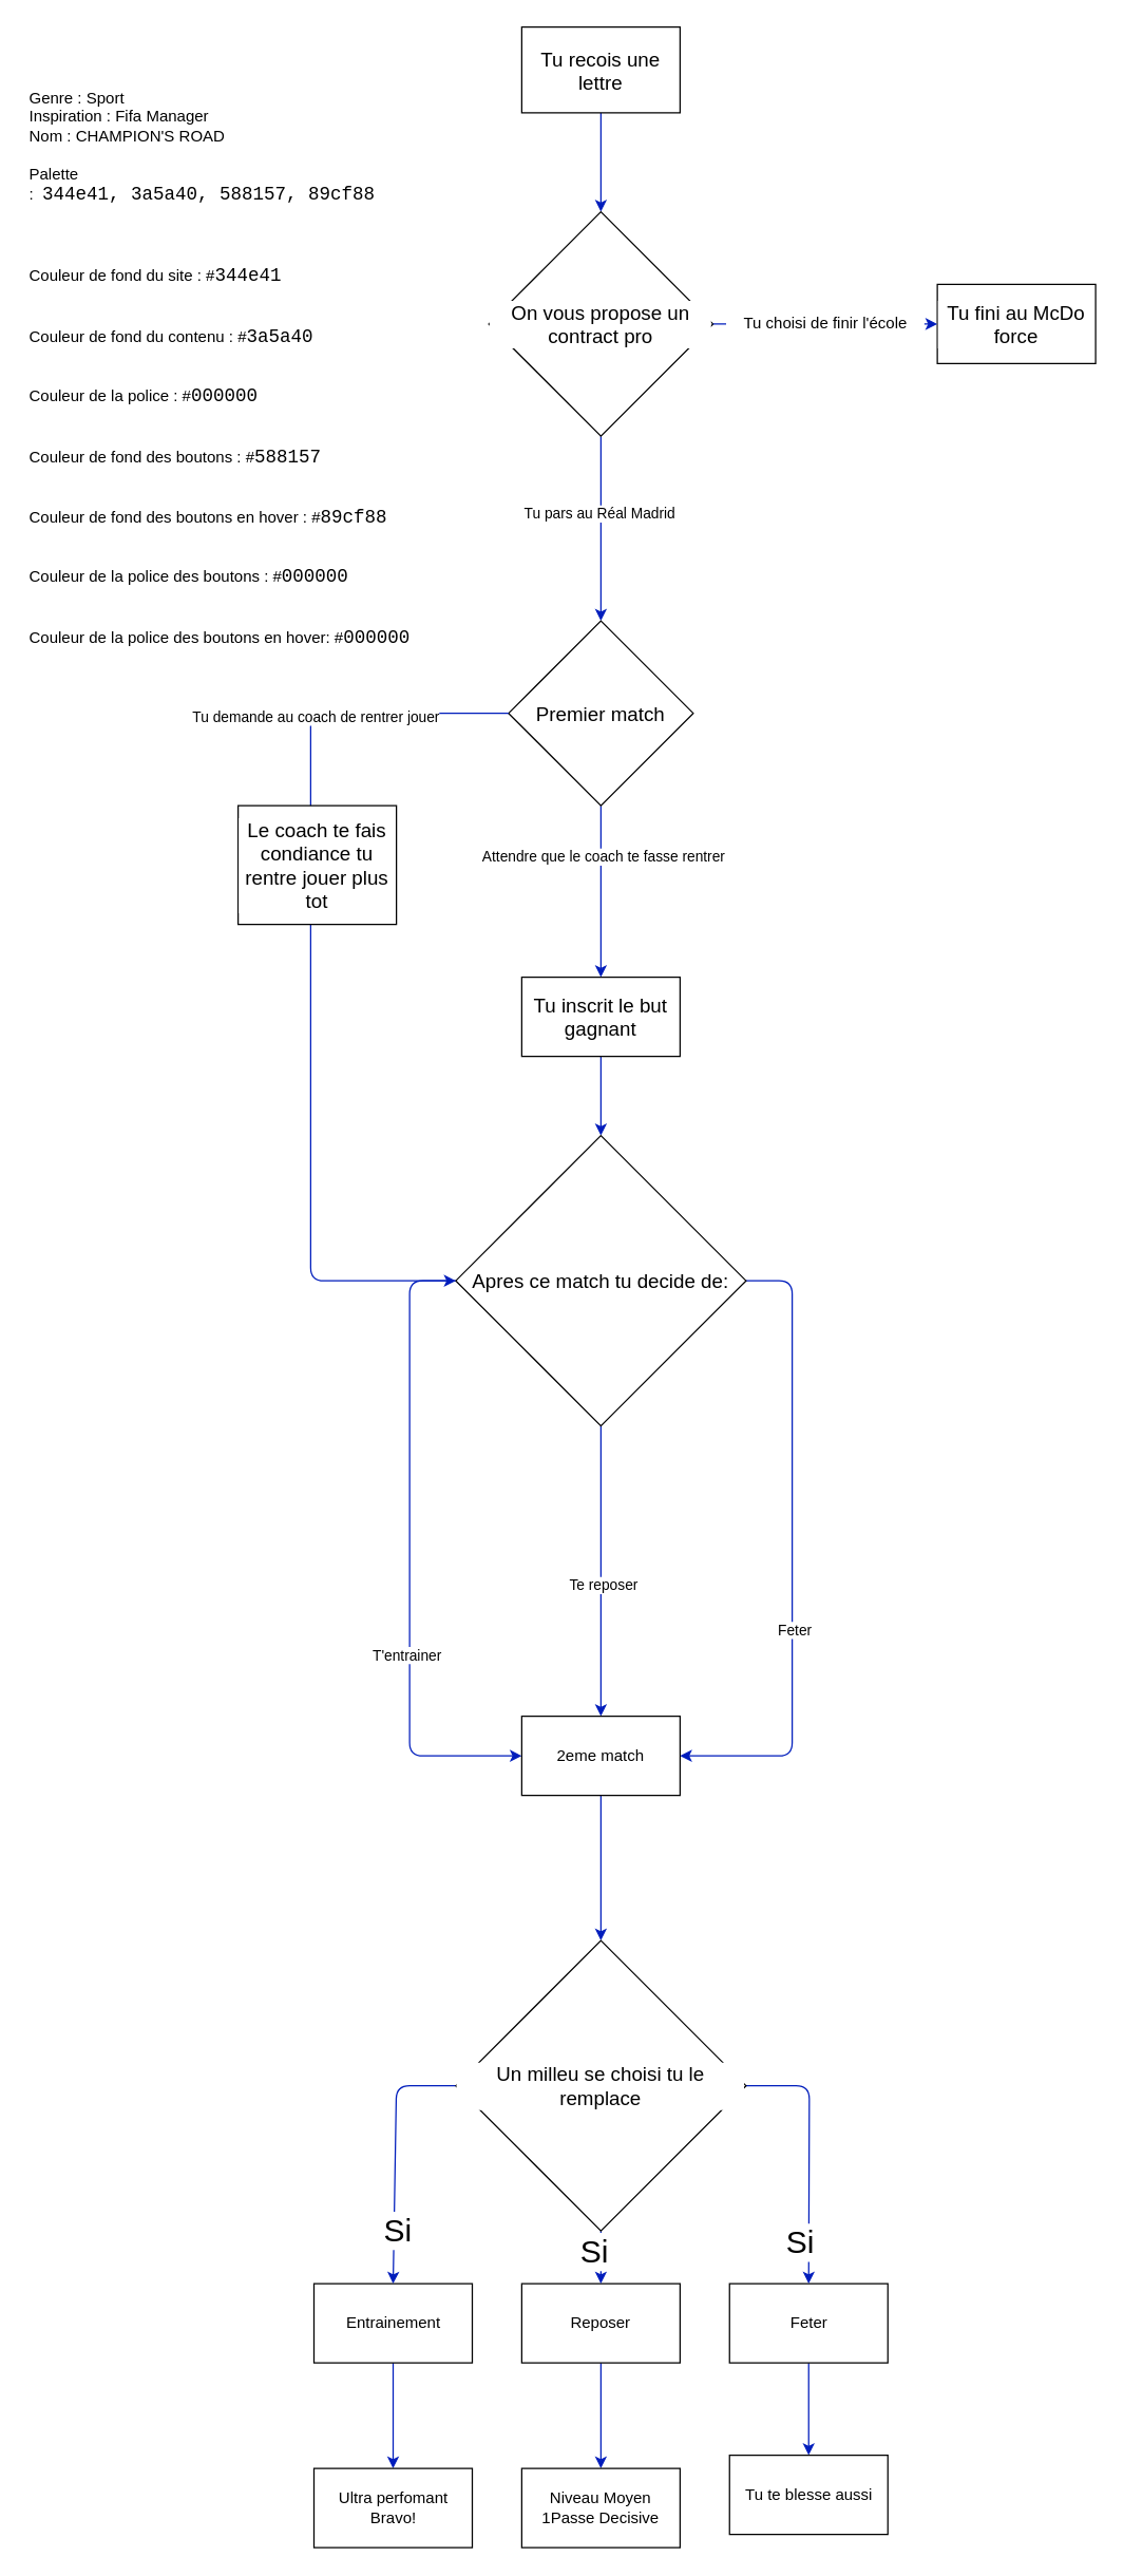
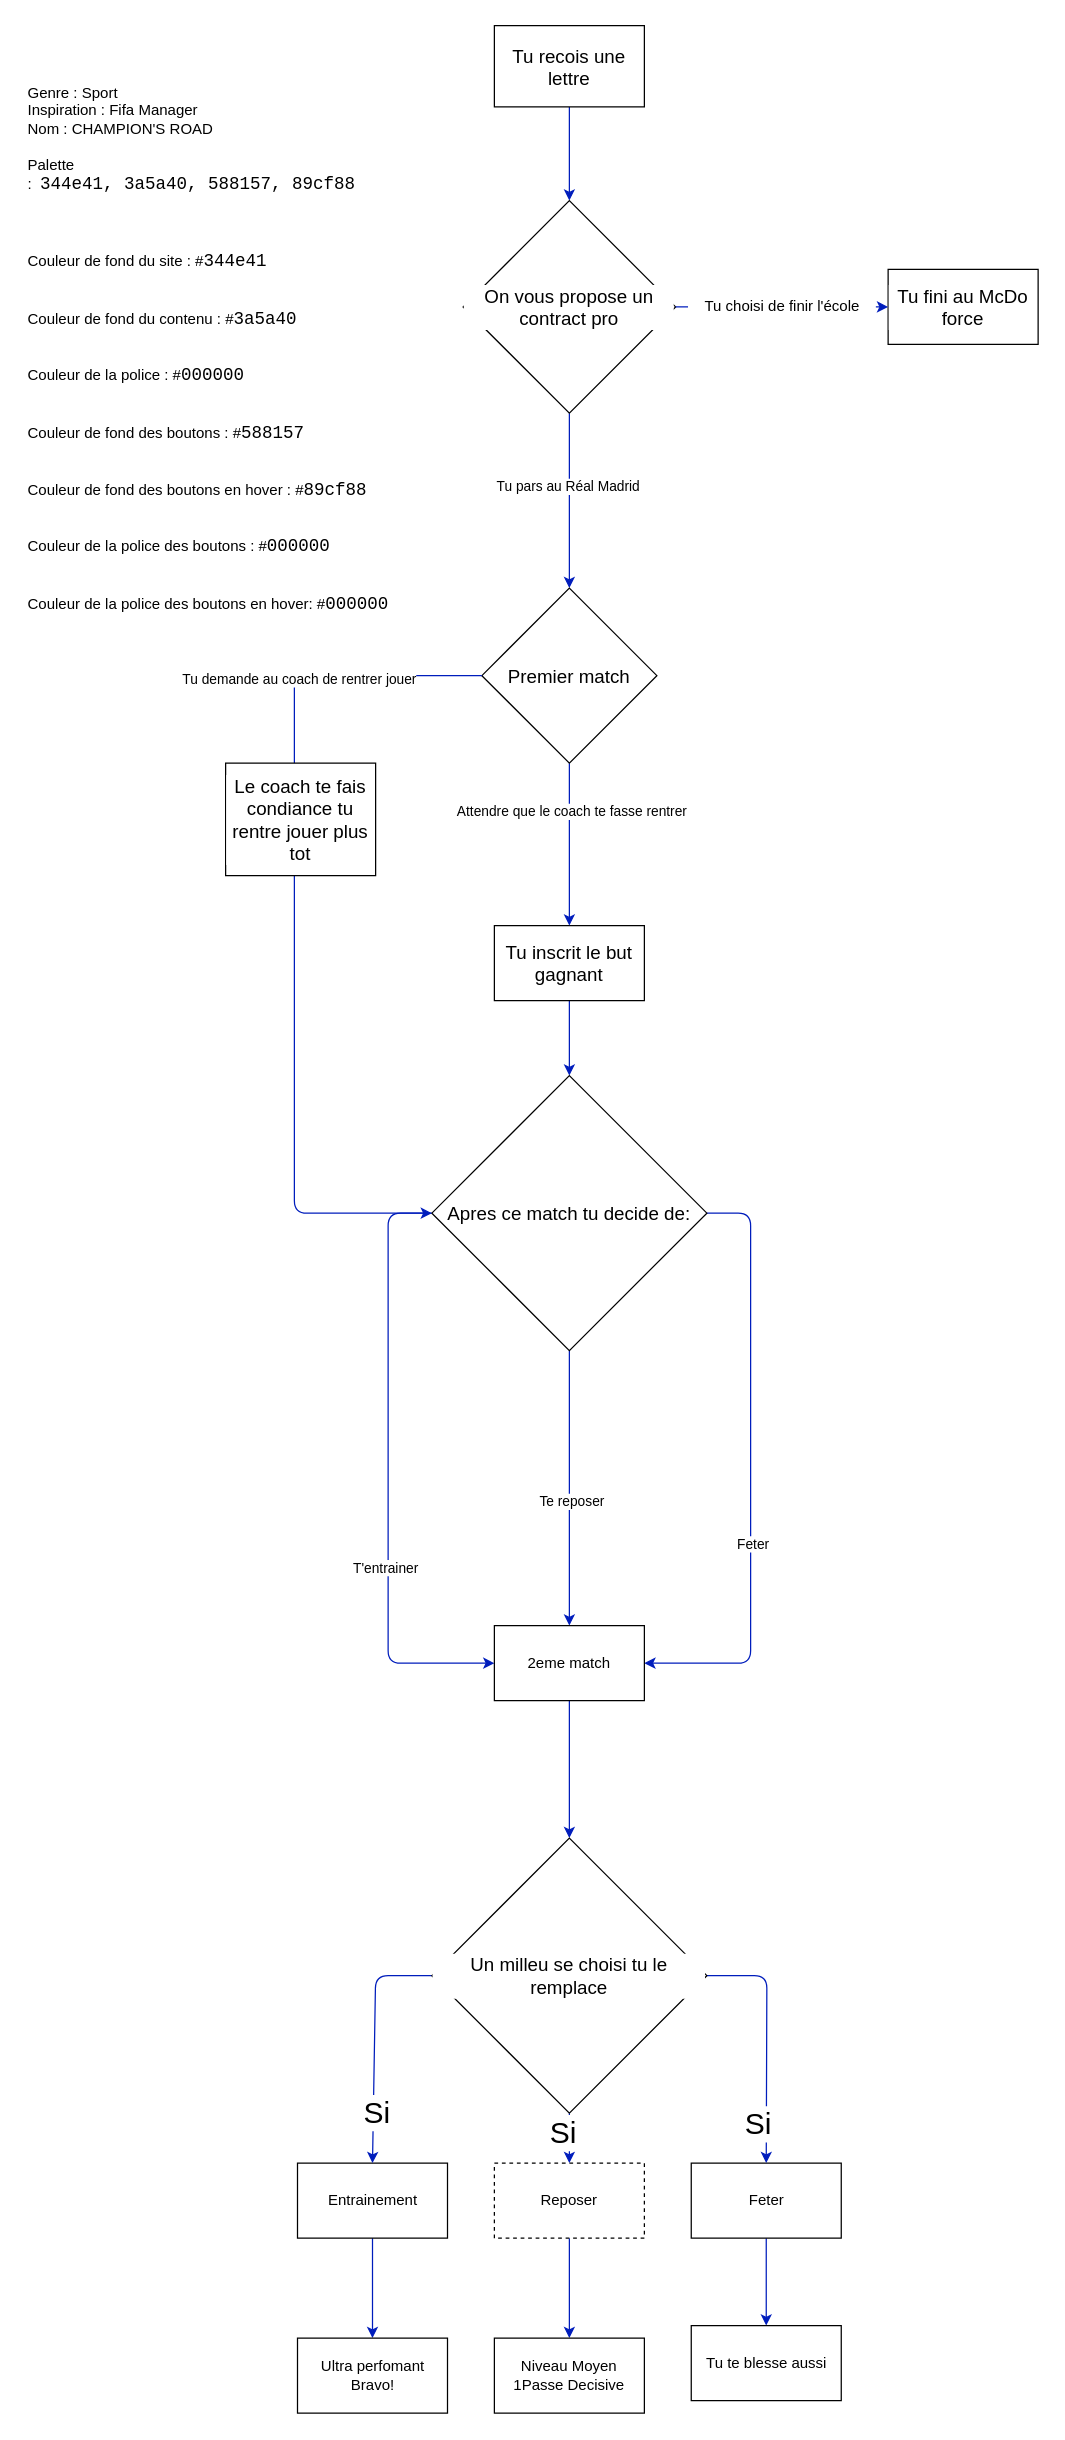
  <mxCell id="0" />
  <mxCell id="1" parent="0" />
  <mxCell id="2" style="edgeStyle=none;html=1;exitX=0.5;exitY=1;exitDx=0;exitDy=0;fontSize=15;entryX=0.5;entryY=0;entryDx=0;entryDy=0;fillColor=#0050ef;strokeColor=#001DBC;" parent="1" source="3" target="10" edge="1"><mxGeometry relative="1" as="geometry"><mxPoint x="380" y="110" as="targetPoint" /></mxGeometry></mxCell>
  <mxCell id="3" value="Tu recois une lettre" style="rounded=0;whiteSpace=wrap;html=1;fontSize=15;fontColor=#000000;labelBackgroundColor=#FFFFFF;" parent="1" vertex="1"><mxGeometry x="395" width="120" height="65" as="geometry" y="20" /></mxCell>
  <mxCell id="4" value="Tu fini au McDo force" style="rounded=0;whiteSpace=wrap;html=1;fontSize=15;fontColor=#000000;labelBackgroundColor=#FFFFFF;" parent="1" vertex="1"><mxGeometry x="710" y="215" width="120" height="60" as="geometry" /></mxCell>
  <mxCell id="5" style="edgeStyle=none;html=1;entryX=0;entryY=0.5;entryDx=0;entryDy=0;fontSize=15;exitX=1;exitY=0.5;exitDx=0;exitDy=0;fillColor=#0050ef;strokeColor=#001DBC;startArrow=none;" parent="1" source="45" target="4" edge="1"><mxGeometry relative="1" as="geometry"><mxPoint x="440" y="230" as="sourcePoint" /></mxGeometry></mxCell>
  <mxCell id="6" style="edgeStyle=none;html=1;exitX=0.5;exitY=1;exitDx=0;exitDy=0;entryX=0.5;entryY=0;entryDx=0;entryDy=0;fontSize=15;fillColor=#0050ef;strokeColor=#001DBC;" parent="1" source="10" target="14" edge="1"><mxGeometry relative="1" as="geometry"><mxPoint x="320" y="230" as="sourcePoint" /><mxPoint x="380" y="420" as="targetPoint" /></mxGeometry></mxCell>
  <mxCell id="7" value="Tu pars au Réal Madrid" style="edgeLabel;html=1;align=center;verticalAlign=middle;resizable=0;points=[];fontColor=#000000;labelBackgroundColor=#FFFFFF;" parent="6" vertex="1" connectable="0"><mxGeometry x="-0.171" y="-2" relative="1" as="geometry"><mxPoint as="offset" /></mxGeometry></mxCell>
  <mxCell id="8" style="edgeStyle=none;html=1;exitX=0.5;exitY=1;exitDx=0;exitDy=0;entryX=0.5;entryY=0;entryDx=0;entryDy=0;fontSize=15;fillColor=#0050ef;strokeColor=#001DBC;" parent="1" source="9" target="21" edge="1"><mxGeometry relative="1" as="geometry" /></mxCell>
  <mxCell id="9" value="Tu inscrit le but gagnant" style="rounded=0;whiteSpace=wrap;html=1;fontSize=15;fontColor=#000000;labelBackgroundColor=#FFFFFF;" parent="1" vertex="1"><mxGeometry x="395" y="740" width="120" height="60" as="geometry" /></mxCell>
  <mxCell id="10" value="On vous propose un contract pro" style="rhombus;whiteSpace=wrap;html=1;fontSize=15;fontColor=#000000;labelBackgroundColor=#FFFFFF;" parent="1" vertex="1"><mxGeometry x="370" y="160" width="170" height="170" as="geometry" /></mxCell>
  <mxCell id="11" style="edgeStyle=none;html=1;exitX=0;exitY=0.5;exitDx=0;exitDy=0;fontSize=15;" parent="1" source="14" edge="1"><mxGeometry relative="1" as="geometry"><mxPoint x="445" y="540.286" as="targetPoint" /></mxGeometry></mxCell>
  <mxCell id="12" style="edgeStyle=none;html=1;exitX=0.5;exitY=1;exitDx=0;exitDy=0;entryX=0.5;entryY=0;entryDx=0;entryDy=0;fillColor=#0050ef;strokeColor=#001DBC;" parent="1" source="14" target="9" edge="1"><mxGeometry relative="1" as="geometry" /></mxCell>
  <mxCell id="13" value="Attendre que le coach te fasse rentrer" style="edgeLabel;html=1;align=center;verticalAlign=middle;resizable=0;points=[];fontColor=#000000;labelBackgroundColor=#FFFFFF;" parent="12" vertex="1" connectable="0"><mxGeometry x="-0.415" y="1" relative="1" as="geometry"><mxPoint as="offset" /></mxGeometry></mxCell>
  <mxCell id="14" value="Premier match" style="rhombus;whiteSpace=wrap;html=1;fontSize=15;fontColor=#000000;labelBackgroundColor=#FFFFFF;" parent="1" vertex="1"><mxGeometry x="385" y="470" width="140" height="140" as="geometry" /></mxCell>
  <mxCell id="15" style="edgeStyle=none;html=1;exitX=0;exitY=0.5;exitDx=0;exitDy=0;entryX=0;entryY=0.5;entryDx=0;entryDy=0;fillColor=#0050ef;strokeColor=#001DBC;" parent="1" source="21" target="27" edge="1"><mxGeometry relative="1" as="geometry"><mxPoint x="260" y="1200" as="targetPoint" /><Array as="points"><mxPoint x="310" y="970" /><mxPoint x="310" y="1330" /><mxPoint x="380" y="1330" /></Array></mxGeometry></mxCell>
  <mxCell id="16" value="T'entrainer" style="edgeLabel;html=1;align=center;verticalAlign=middle;resizable=0;points=[];fontColor=#000000;labelBackgroundColor=#FFFFFF;" parent="15" vertex="1" connectable="0"><mxGeometry x="0.327" y="-3" relative="1" as="geometry"><mxPoint as="offset" /></mxGeometry></mxCell>
  <mxCell id="17" style="edgeStyle=none;html=1;exitX=0.5;exitY=1;exitDx=0;exitDy=0;entryX=0.5;entryY=0;entryDx=0;entryDy=0;fillColor=#0050ef;strokeColor=#001DBC;" parent="1" source="21" target="27" edge="1"><mxGeometry relative="1" as="geometry" /></mxCell>
  <mxCell id="18" value="Te reposer" style="edgeLabel;html=1;align=center;verticalAlign=middle;resizable=0;points=[];fontColor=#000000;labelBackgroundColor=#FFFFFF;" parent="17" vertex="1" connectable="0"><mxGeometry x="-0.167" y="1" relative="1" as="geometry"><mxPoint y="28" as="offset" /></mxGeometry></mxCell>
  <mxCell id="19" style="edgeStyle=none;html=1;exitX=1;exitY=0.5;exitDx=0;exitDy=0;entryX=1;entryY=0.5;entryDx=0;entryDy=0;fillColor=#0050ef;strokeColor=#001DBC;" parent="1" source="21" target="27" edge="1"><mxGeometry relative="1" as="geometry"><mxPoint x="600" y="1300" as="targetPoint" /><Array as="points"><mxPoint x="600" y="970" /><mxPoint x="600" y="1330" /></Array></mxGeometry></mxCell>
  <mxCell id="20" value="Feter" style="edgeLabel;html=1;align=center;verticalAlign=middle;resizable=0;points=[];fontColor=#000000;labelBackgroundColor=#FFFFFF;" parent="19" vertex="1" connectable="0"><mxGeometry x="0.244" y="1" relative="1" as="geometry"><mxPoint as="offset" /></mxGeometry></mxCell>
  <mxCell id="21" value="Apres ce match tu decide de:" style="rhombus;whiteSpace=wrap;html=1;fontSize=15;fontColor=#000000;labelBackgroundColor=#FFFFFF;" parent="1" vertex="1"><mxGeometry x="345" y="860" width="220" height="220" as="geometry" /></mxCell>
  <mxCell id="22" style="edgeStyle=none;html=1;exitX=0;exitY=0.5;exitDx=0;exitDy=0;entryX=0;entryY=0.5;entryDx=0;entryDy=0;fontSize=15;fillColor=#0050ef;strokeColor=#001DBC;" parent="1" source="14" target="21" edge="1"><mxGeometry relative="1" as="geometry"><Array as="points"><mxPoint x="235" y="540" /><mxPoint x="235" y="970" /></Array><mxPoint x="235" y="585" as="sourcePoint" /></mxGeometry></mxCell>
  <mxCell id="23" value="Tu demande au coach de rentrer jouer" style="edgeLabel;html=1;align=center;verticalAlign=middle;resizable=0;points=[];fontColor=#000000;labelBackgroundColor=#FFFFFF;" parent="22" vertex="1" connectable="0"><mxGeometry x="-0.56" y="3" relative="1" as="geometry"><mxPoint as="offset" /></mxGeometry></mxCell>
  <mxCell id="24" value="Le coach te fais condiance tu rentre jouer plus tot" style="rounded=0;whiteSpace=wrap;html=1;fontSize=15;fontColor=#000000;labelBackgroundColor=#FFFFFF;" parent="1" vertex="1"><mxGeometry x="180" y="610" width="120" height="90" as="geometry" /></mxCell>
  <mxCell id="25" value="Genre : Sport&lt;br&gt;Inspiration : Fifa Manager&lt;br&gt;Nom : CHAMPION'S ROAD&lt;br&gt;&lt;br&gt;Palette :&amp;nbsp;&amp;nbsp;&lt;span style=&quot;font-family: Consolas, &amp;quot;Courier New&amp;quot;, monospace; font-size: 14px;&quot;&gt;344e41,&amp;nbsp;&lt;/span&gt;&lt;span style=&quot;font-family: Consolas, &amp;quot;Courier New&amp;quot;, monospace; font-size: 14px;&quot;&gt;3a5a40,&amp;nbsp;&lt;/span&gt;&lt;span style=&quot;font-family: Consolas, &amp;quot;Courier New&amp;quot;, monospace; font-size: 14px;&quot;&gt;588157,&amp;nbsp;&lt;/span&gt;&lt;span style=&quot;font-family: Consolas, &amp;quot;Courier New&amp;quot;, monospace; font-size: 14px;&quot;&gt;89cf88&lt;/span&gt;&amp;nbsp;&lt;span style=&quot;font-family: Consolas, &amp;quot;Courier New&amp;quot;, monospace; font-size: 14px;&quot;&gt;&lt;br&gt;&amp;nbsp;&lt;/span&gt;&lt;br&gt;&lt;br&gt;&lt;br&gt;Couleur de fond du site : #&lt;span style=&quot;font-family: Consolas, &amp;quot;Courier New&amp;quot;, monospace; font-size: 14px;&quot;&gt;344e41&lt;/span&gt;&lt;br&gt;&lt;br&gt;&lt;br&gt;Couleur de fond du contenu : #&lt;span style=&quot;font-family: Consolas, &amp;quot;Courier New&amp;quot;, monospace; font-size: 14px;&quot;&gt;3a5a40&lt;/span&gt;&lt;br&gt;&lt;br&gt;&lt;br&gt;Couleur de la police : #&lt;span style=&quot;font-family: Consolas, &amp;quot;Courier New&amp;quot;, monospace; font-size: 14px;&quot;&gt;000000&lt;/span&gt;&lt;br&gt;&lt;br&gt;&lt;br&gt;Couleur de fond des boutons : #&lt;span style=&quot;font-family: Consolas, &amp;quot;Courier New&amp;quot;, monospace; font-size: 14px;&quot;&gt;588157&lt;/span&gt;&lt;br&gt;&lt;br&gt;&lt;br&gt;Couleur de fond des boutons en hover : #&lt;span style=&quot;font-family: Consolas, &amp;quot;Courier New&amp;quot;, monospace; font-size: 14px;&quot;&gt;89cf88&lt;/span&gt;&amp;nbsp;&lt;br&gt;&lt;br&gt;&lt;br&gt;Couleur de la police des boutons : #&lt;span style=&quot;font-family: Consolas, &amp;quot;Courier New&amp;quot;, monospace; font-size: 14px;&quot;&gt;000000&lt;/span&gt;&lt;br&gt;&lt;br&gt;&lt;br&gt;Couleur de la police des boutons en hover: #&lt;span style=&quot;font-family: Consolas, &amp;quot;Courier New&amp;quot;, monospace; font-size: 14px;&quot;&gt;000000&lt;/span&gt;" style="text;whiteSpace=wrap;html=1;fillColor=default;" parent="1" vertex="1"><mxGeometry x="20" y="60" width="300" height="420" as="geometry" /></mxCell>
  <mxCell id="26" style="edgeStyle=none;html=1;exitX=0.5;exitY=1;exitDx=0;exitDy=0;entryX=0.5;entryY=0;entryDx=0;entryDy=0;fillColor=#0050ef;strokeColor=#001DBC;" parent="1" source="27" target="38" edge="1"><mxGeometry relative="1" as="geometry" /></mxCell>
  <mxCell id="27" value="2eme match" style="rounded=0;whiteSpace=wrap;html=1;fontColor=#000000;labelBackgroundColor=#FFFFFF;" parent="1" vertex="1"><mxGeometry x="395" y="1300" width="120" height="60" as="geometry" /></mxCell>
  <mxCell id="28" style="edgeStyle=none;html=1;exitX=0.5;exitY=1;exitDx=0;exitDy=0;fillColor=#0050ef;strokeColor=#001DBC;" parent="1" source="29" target="39" edge="1"><mxGeometry relative="1" as="geometry" /></mxCell>
  <mxCell id="29" value="Entrainement" style="rounded=0;whiteSpace=wrap;html=1;fontColor=#000000;labelBackgroundColor=#FFFFFF;" parent="1" vertex="1"><mxGeometry x="237.5" y="1730" width="120" height="60" as="geometry" /></mxCell>
  <mxCell id="30" style="edgeStyle=none;html=1;exitX=0.5;exitY=1;exitDx=0;exitDy=0;fillColor=#0050ef;strokeColor=#001DBC;" parent="1" source="31" target="41" edge="1"><mxGeometry relative="1" as="geometry" /></mxCell>
  <mxCell id="31" value="Feter" style="rounded=0;whiteSpace=wrap;html=1;fontColor=#000000;labelBackgroundColor=#FFFFFF;" parent="1" vertex="1"><mxGeometry x="552.5" y="1730" width="120" height="60" as="geometry" /></mxCell>
  <mxCell id="32" style="edgeStyle=none;html=1;exitX=0.5;exitY=1;exitDx=0;exitDy=0;entryX=0.5;entryY=0;entryDx=0;entryDy=0;fillColor=#0050ef;strokeColor=#001DBC;" parent="1" source="33" target="40" edge="1"><mxGeometry relative="1" as="geometry" /></mxCell>
- <mxCell id="33" value="Reposer" style="rounded=0;whiteSpace=wrap;html=1;fontColor=#000000;labelBackgroundColor=#FFFFFF;" parent="1" vertex="1"><mxGeometry x="395" y="1730" width="120" height="60" as="geometry" /></mxCell>
+ <mxCell id="33" value="Reposer" style="rounded=0;whiteSpace=wrap;html=1;fontColor=#000000;labelBackgroundColor=#FFFFFF;dashed=1;" parent="1" vertex="1"><mxGeometry x="395" y="1730" width="120" height="60" as="geometry" /></mxCell>
  <mxCell id="34" style="edgeStyle=none;html=1;exitX=0;exitY=0.5;exitDx=0;exitDy=0;entryX=0.5;entryY=0;entryDx=0;entryDy=0;fillColor=#0050ef;strokeColor=#001DBC;" parent="1" source="38" target="29" edge="1"><mxGeometry relative="1" as="geometry"><Array as="points"><mxPoint x="300" y="1580" /></Array></mxGeometry></mxCell>
  <mxCell id="35" value="&lt;font style=&quot;font-size: 24px;&quot;&gt;Si&lt;/font&gt;" style="edgeLabel;html=1;align=center;verticalAlign=middle;resizable=0;points=[];fontColor=#000000;labelBackgroundColor=#FFFFFF;" parent="34" vertex="1" connectable="0"><mxGeometry x="0.057" y="1" relative="1" as="geometry"><mxPoint y="51" as="offset" /></mxGeometry></mxCell>
  <mxCell id="36" style="edgeStyle=none;html=1;exitX=1;exitY=0.5;exitDx=0;exitDy=0;entryX=0.5;entryY=0;entryDx=0;entryDy=0;fillColor=#0050ef;strokeColor=#001DBC;" parent="1" source="38" target="31" edge="1"><mxGeometry relative="1" as="geometry"><Array as="points"><mxPoint x="613" y="1580" /></Array></mxGeometry></mxCell>
  <mxCell id="37" style="edgeStyle=none;html=1;exitX=0.5;exitY=1;exitDx=0;exitDy=0;entryX=0.5;entryY=0;entryDx=0;entryDy=0;fillColor=#0050ef;strokeColor=#001DBC;" parent="1" source="38" target="33" edge="1"><mxGeometry relative="1" as="geometry" /></mxCell>
  <mxCell id="38" value="Un milleu se choisi&amp;nbsp;tu le remplace" style="rhombus;whiteSpace=wrap;html=1;fontSize=15;fontColor=#000000;labelBackgroundColor=#FFFFFF;" parent="1" vertex="1"><mxGeometry x="345" y="1470" width="220" height="220" as="geometry" /></mxCell>
  <mxCell id="39" value="Ultra perfomant&lt;br&gt;Bravo!" style="rounded=0;whiteSpace=wrap;html=1;" parent="1" vertex="1"><mxGeometry x="237.5" y="1870" width="120" height="60" as="geometry" /></mxCell>
  <mxCell id="40" value="Niveau Moyen 1Passe Decisive" style="rounded=0;whiteSpace=wrap;html=1;" parent="1" vertex="1"><mxGeometry x="395" y="1870" width="120" height="60" as="geometry" /></mxCell>
  <mxCell id="41" value="Tu te blesse aussi" style="rounded=0;whiteSpace=wrap;html=1;" parent="1" vertex="1"><mxGeometry x="552.5" y="1860" width="120" height="60" as="geometry" /></mxCell>
  <mxCell id="42" value="&lt;font style=&quot;font-size: 24px;&quot;&gt;Si&lt;/font&gt;" style="edgeLabel;html=1;align=center;verticalAlign=middle;resizable=0;points=[];fontColor=#000000;labelBackgroundColor=#FFFFFF;" parent="1" vertex="1" connectable="0"><mxGeometry x="357.505" y="1669.998" as="geometry"><mxPoint x="92" y="36" as="offset" /></mxGeometry></mxCell>
  <mxCell id="43" value="&lt;font style=&quot;font-size: 24px;&quot;&gt;Si&lt;/font&gt;" style="edgeLabel;html=1;align=center;verticalAlign=middle;resizable=0;points=[];fontColor=#000000;labelBackgroundColor=#FFFFFF;" parent="1" vertex="1" connectable="0"><mxGeometry x="365.025" y="1689.538" as="geometry"><mxPoint x="240" y="9" as="offset" /></mxGeometry></mxCell>
  <mxCell id="44" value="" style="edgeStyle=none;html=1;entryX=0;entryY=0.5;entryDx=0;entryDy=0;fontSize=15;exitX=1;exitY=0.5;exitDx=0;exitDy=0;fillColor=#0050ef;strokeColor=#001DBC;endArrow=none;" edge="1" parent="1" source="10" target="45"><mxGeometry relative="1" as="geometry"><mxPoint x="540" y="245" as="sourcePoint" /><mxPoint x="710" y="245" as="targetPoint" /></mxGeometry></mxCell>
  <mxCell id="45" value="Tu choisi de finir l'école" style="text;html=1;align=center;verticalAlign=middle;resizable=0;points=[];autosize=1;strokeColor=none;fillColor=default;fontColor=#000000;labelBackgroundColor=#FFFFFF;" parent="1" vertex="1"><mxGeometry x="550" y="230" width="150" height="30" as="geometry" /></mxCell>
